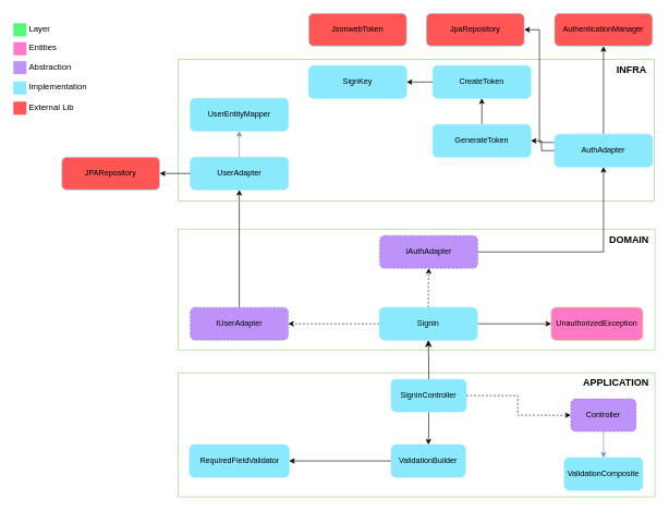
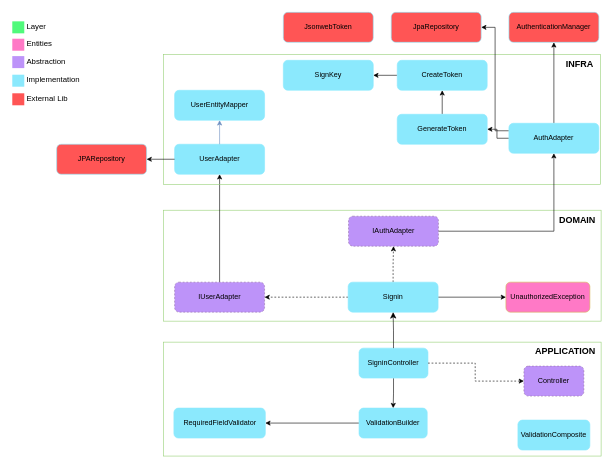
  <mxCell id="0" />
  <mxCell id="1" parent="0" />
  <mxCell id="2" value="" style="rounded=0;whiteSpace=wrap;html=1;strokeColor=#97D077;fillColor=none;" parent="1" vertex="1"><mxGeometry x="272" y="570" width="730" height="190" as="geometry" /></mxCell>
  <mxCell id="3" value="Controller" style="rounded=1;whiteSpace=wrap;html=1;strokeColor=#9673a6;fillColor=#BD93F9;dashed=1;" parent="1" vertex="1"><mxGeometry x="873.25" y="610" width="100" height="50" as="geometry" /></mxCell>
  <mxCell id="4" value="ValidationComposite" style="rounded=1;whiteSpace=wrap;html=1;strokeColor=#8BE9FD;fillColor=#8BE9FD;" parent="1" vertex="1"><mxGeometry x="863.25" y="700" width="120" height="50" as="geometry" /></mxCell>
  <mxCell id="5" value="" style="edgeStyle=orthogonalEdgeStyle;rounded=0;orthogonalLoop=1;jettySize=auto;html=1;" parent="1" source="6" target="34" edge="1"><mxGeometry relative="1" as="geometry" /></mxCell>
  <mxCell id="6" value="SigninController" style="rounded=1;whiteSpace=wrap;html=1;strokeColor=#8BE9FD;fillColor=#8BE9FD;" parent="1" vertex="1"><mxGeometry x="598.25" y="580" width="115" height="50" as="geometry" /></mxCell>
  <mxCell id="7" value="&lt;span style=&quot;font-size: 15px;&quot;&gt;&lt;b&gt;APPLICATION&lt;br&gt;&lt;/b&gt;&lt;/span&gt;" style="text;html=1;align=center;verticalAlign=middle;resizable=0;points=[];autosize=1;strokeColor=none;fillColor=none;" parent="1" vertex="1"><mxGeometry x="882" y="570" width="120" height="30" as="geometry" /></mxCell>
  <mxCell id="8" value="" style="rounded=0;whiteSpace=wrap;html=1;strokeColor=#97D077;fillColor=none;" parent="1" vertex="1"><mxGeometry x="272" y="350" width="730" height="185" as="geometry" /></mxCell>
  <mxCell id="9" value="&lt;span style=&quot;font-size: 15px;&quot;&gt;&lt;b&gt;DOMAIN&lt;/b&gt;&lt;/span&gt;" style="text;html=1;align=center;verticalAlign=middle;resizable=0;points=[];autosize=1;strokeColor=none;fillColor=none;" parent="1" vertex="1"><mxGeometry x="922" y="350" width="80" height="30" as="geometry" /></mxCell>
  <mxCell id="10" value="UnauthorizedException" style="rounded=1;whiteSpace=wrap;html=1;strokeColor=#d6b656;fillColor=#FF79C6;" parent="1" vertex="1"><mxGeometry x="843.25" y="470" width="140" height="50" as="geometry" /></mxCell>
  <mxCell id="11" value="" style="edgeStyle=orthogonalEdgeStyle;rounded=0;orthogonalLoop=1;jettySize=auto;html=1;" edge="1" parent="1" source="14" target="10"><mxGeometry relative="1" as="geometry" /></mxCell>
  <mxCell id="12" value="" style="edgeStyle=orthogonalEdgeStyle;rounded=0;orthogonalLoop=1;jettySize=auto;html=1;dashed=1;" edge="1" parent="1" source="14" target="26"><mxGeometry relative="1" as="geometry" /></mxCell>
  <mxCell id="13" value="" style="edgeStyle=orthogonalEdgeStyle;rounded=0;orthogonalLoop=1;jettySize=auto;html=1;dashed=1;" edge="1" parent="1" source="14" target="41"><mxGeometry relative="1" as="geometry" /></mxCell>
  <mxCell id="14" value="Signin" style="rounded=1;whiteSpace=wrap;html=1;strokeColor=#8BE9FD;fillColor=#8BE9FD;" parent="1" vertex="1"><mxGeometry x="580.13" y="470" width="150" height="50" as="geometry" /></mxCell>
  <mxCell id="15" value="" style="rounded=0;whiteSpace=wrap;html=1;strokeColor=none;strokeWidth=3;fillColor=#FF79C6;fontSize=13;fontColor=#F8F8F2;align=right;" parent="1" vertex="1"><mxGeometry x="20" y="64" width="20" height="20" as="geometry" /></mxCell>
  <mxCell id="16" value="&lt;font color=&quot;#000000&quot;&gt;Entities&lt;/font&gt;" style="text;html=1;resizable=0;points=[];autosize=1;align=left;verticalAlign=middle;spacingTop=-4;fontSize=13;fontColor=#F8F8F2;" parent="1" vertex="1"><mxGeometry x="42" y="64" width="70" height="20" as="geometry" /></mxCell>
  <mxCell id="17" value="" style="rounded=0;whiteSpace=wrap;html=1;strokeColor=none;strokeWidth=3;fillColor=#BD93F9;fontSize=13;fontColor=#F8F8F2;align=right;" parent="1" vertex="1"><mxGeometry x="20" y="93" width="20" height="20" as="geometry" /></mxCell>
  <mxCell id="18" value="&lt;font color=&quot;#000000&quot;&gt;Abstraction&lt;/font&gt;" style="text;html=1;resizable=0;points=[];autosize=1;align=left;verticalAlign=middle;spacingTop=-4;fontSize=13;fontColor=#F8F8F2;" parent="1" vertex="1"><mxGeometry x="42" y="93" width="90" height="20" as="geometry" /></mxCell>
  <mxCell id="19" value="" style="rounded=0;whiteSpace=wrap;html=1;strokeColor=none;strokeWidth=3;fillColor=#8BE9FD;fontSize=13;fontColor=#F8F8F2;align=right;" parent="1" vertex="1"><mxGeometry x="20" y="124" width="20" height="20" as="geometry" /></mxCell>
  <mxCell id="20" value="&lt;font color=&quot;#000000&quot;&gt;Implementation&lt;/font&gt;" style="text;html=1;resizable=0;points=[];autosize=1;align=left;verticalAlign=middle;spacingTop=-4;fontSize=13;fontColor=#F8F8F2;" parent="1" vertex="1"><mxGeometry x="42" y="124" width="110" height="20" as="geometry" /></mxCell>
  <mxCell id="21" value="" style="rounded=0;whiteSpace=wrap;html=1;strokeColor=none;strokeWidth=3;fillColor=#50FA7B;fontSize=13;fontColor=#F8F8F2;align=right;" parent="1" vertex="1"><mxGeometry x="20" y="35" width="20" height="20" as="geometry" /></mxCell>
  <mxCell id="22" value="&lt;font color=&quot;#000000&quot;&gt;Layer&lt;/font&gt;" style="text;html=1;resizable=0;points=[];autosize=1;align=left;verticalAlign=middle;spacingTop=-4;fontSize=13;fontColor=#F8F8F2;strokeColor=none;" parent="1" vertex="1"><mxGeometry x="42" y="35" width="60" height="20" as="geometry" /></mxCell>
  <mxCell id="23" value="" style="rounded=0;whiteSpace=wrap;html=1;strokeColor=none;strokeWidth=3;fillColor=#FF5555;fontSize=13;fontColor=#F8F8F2;align=right;" parent="1" vertex="1"><mxGeometry x="20" y="155" width="20" height="20" as="geometry" /></mxCell>
  <mxCell id="24" value="&lt;font color=&quot;#000000&quot;&gt;External Lib&lt;/font&gt;" style="text;html=1;resizable=0;points=[];autosize=1;align=left;verticalAlign=middle;spacingTop=-4;fontSize=13;fontColor=#F8F8F2;" parent="1" vertex="1"><mxGeometry x="42" y="155" width="90" height="20" as="geometry" /></mxCell>
  <mxCell id="25" value="" style="edgeStyle=orthogonalEdgeStyle;rounded=0;orthogonalLoop=1;jettySize=auto;html=1;entryX=0.5;entryY=1;entryDx=0;entryDy=0;" edge="1" parent="1" source="26" target="29"><mxGeometry relative="1" as="geometry"><mxPoint x="365.75" y="390" as="targetPoint" /></mxGeometry></mxCell>
  <mxCell id="26" value="IUserAdapter" style="rounded=1;whiteSpace=wrap;html=1;strokeColor=#9673a6;fillColor=#BD93F9;dashed=1;" parent="1" vertex="1"><mxGeometry x="290.75" y="470" width="150" height="50" as="geometry" /></mxCell>
  <mxCell id="27" value="" style="rounded=0;whiteSpace=wrap;html=1;strokeColor=#97D077;fillColor=none;" parent="1" vertex="1"><mxGeometry x="272" y="90" width="728.75" height="217" as="geometry" /></mxCell>
  <mxCell id="28" value="" style="edgeStyle=elbowEdgeStyle;elbow=vertical;endArrow=classic;html=1;curved=0;rounded=0;endSize=8;startSize=8;exitX=0.5;exitY=0;exitDx=0;exitDy=0;entryX=0.5;entryY=1;entryDx=0;entryDy=0;strokeColor=#000000;" parent="1" source="6" target="14" edge="1"><mxGeometry width="50" height="50" relative="1" as="geometry"><mxPoint x="762" y="320" as="sourcePoint" /><mxPoint x="812" y="270" as="targetPoint" /></mxGeometry></mxCell>
  <mxCell id="29" value="UserAdapter" style="rounded=1;whiteSpace=wrap;html=1;strokeColor=#8BE9FD;fillColor=#8BE9FD;" parent="1" vertex="1"><mxGeometry x="290.75" y="240" width="150" height="50" as="geometry" /></mxCell>
  <mxCell id="30" value="&lt;b style=&quot;border-color: var(--border-color);&quot;&gt;&lt;font style=&quot;border-color: var(--border-color); font-size: 15px;&quot;&gt;INFRA&lt;br&gt;&lt;/font&gt;&lt;/b&gt;" style="text;html=1;align=center;verticalAlign=middle;resizable=0;points=[];autosize=1;strokeColor=none;fillColor=none;" parent="1" vertex="1"><mxGeometry x="930.75" y="90" width="70" height="30" as="geometry" /></mxCell>
  <mxCell id="31" value="UserEntityMapper" style="rounded=1;whiteSpace=wrap;html=1;strokeColor=#8BE9FD;fillColor=#8BE9FD;" parent="1" vertex="1"><mxGeometry x="290.75" y="150" width="150" height="50" as="geometry" /></mxCell>
  <mxCell id="32" value="" style="endArrow=classic;html=1;rounded=0;entryX=0.5;entryY=1;entryDx=0;entryDy=0;fillColor=#dae8fc;strokeColor=#6c8ebf;exitX=0.5;exitY=0;exitDx=0;exitDy=0;" parent="1" source="29" target="31" edge="1"><mxGeometry width="50" height="50" relative="1" as="geometry"><mxPoint x="774.49" y="140" as="sourcePoint" /><mxPoint x="774.49" y="40" as="targetPoint" /></mxGeometry></mxCell>
  <mxCell id="33" value="" style="edgeStyle=orthogonalEdgeStyle;rounded=0;orthogonalLoop=1;jettySize=auto;html=1;entryX=1;entryY=0.5;entryDx=0;entryDy=0;" edge="1" parent="1" source="34" target="35"><mxGeometry relative="1" as="geometry"><mxPoint x="518.25" y="705" as="targetPoint" /></mxGeometry></mxCell>
  <mxCell id="34" value="ValidationBuilder" style="rounded=1;whiteSpace=wrap;html=1;strokeColor=#8BE9FD;fillColor=#8BE9FD;" parent="1" vertex="1"><mxGeometry x="598.25" y="680" width="113.75" height="50" as="geometry" /></mxCell>
  <mxCell id="35" value="RequiredFieldValidator" style="rounded=1;whiteSpace=wrap;html=1;strokeColor=#8BE9FD;fillColor=#8BE9FD;" parent="1" vertex="1"><mxGeometry x="289.5" y="680" width="152.5" height="50" as="geometry" /></mxCell>
  <mxCell id="36" value="" style="endArrow=classic;html=1;rounded=0;exitX=1;exitY=0.5;exitDx=0;exitDy=0;entryX=0;entryY=0.5;entryDx=0;entryDy=0;dashed=1;fillColor=#dae8fc;strokeColor=#000000;" parent="1" source="6" target="3" edge="1"><mxGeometry width="50" height="50" relative="1" as="geometry"><mxPoint x="912" y="670" as="sourcePoint" /><mxPoint x="962" y="620" as="targetPoint" /><Array as="points"><mxPoint x="792" y="605" /><mxPoint x="792" y="635" /></Array></mxGeometry></mxCell>
- <mxCell id="37" value="" style="endArrow=classic;html=1;rounded=0;exitX=0.5;exitY=1;exitDx=0;exitDy=0;entryX=0.5;entryY=0;entryDx=0;entryDy=0;fillColor=#dae8fc;strokeColor=#6c8ebf;" parent="1" source="3" target="4" edge="1"><mxGeometry width="50" height="50" relative="1" as="geometry"><mxPoint x="792" y="670" as="sourcePoint" /><mxPoint x="842" y="620" as="targetPoint" /></mxGeometry></mxCell>
  <mxCell id="38" value="JPARepository" style="rounded=1;whiteSpace=wrap;html=1;strokeColor=#8BE9FD;fillColor=#FF5555;" parent="1" vertex="1"><mxGeometry x="94" y="240" width="150" height="50" as="geometry" /></mxCell>
  <mxCell id="39" value="" style="endArrow=classic;html=1;rounded=0;entryX=1;entryY=0.5;entryDx=0;entryDy=0;exitX=0;exitY=0.5;exitDx=0;exitDy=0;fillColor=#dae8fc;strokeColor=#000000;" parent="1" source="29" target="38" edge="1"><mxGeometry width="50" height="50" relative="1" as="geometry"><mxPoint x="692" y="270" as="sourcePoint" /><mxPoint x="742" y="220" as="targetPoint" /></mxGeometry></mxCell>
  <mxCell id="40" value="" style="edgeStyle=orthogonalEdgeStyle;rounded=0;orthogonalLoop=1;jettySize=auto;html=1;entryX=0.5;entryY=1;entryDx=0;entryDy=0;" edge="1" parent="1" source="41" target="45"><mxGeometry relative="1" as="geometry"><mxPoint x="810.75" y="385" as="targetPoint" /></mxGeometry></mxCell>
  <mxCell id="41" value="IAuthAdapter" style="rounded=1;whiteSpace=wrap;html=1;strokeColor=#9673a6;fillColor=#BD93F9;dashed=1;" parent="1" vertex="1"><mxGeometry x="580.75" y="360" width="150" height="50" as="geometry" /></mxCell>
  <mxCell id="42" value="" style="edgeStyle=orthogonalEdgeStyle;rounded=0;orthogonalLoop=1;jettySize=auto;html=1;entryX=1;entryY=0.5;entryDx=0;entryDy=0;exitX=0;exitY=0.25;exitDx=0;exitDy=0;" edge="1" parent="1" source="45" target="53"><mxGeometry relative="1" as="geometry" /></mxCell>
  <mxCell id="43" value="" style="edgeStyle=orthogonalEdgeStyle;rounded=0;orthogonalLoop=1;jettySize=auto;html=1;" edge="1" parent="1" source="45" target="48"><mxGeometry relative="1" as="geometry" /></mxCell>
  <mxCell id="44" value="" style="edgeStyle=orthogonalEdgeStyle;rounded=0;orthogonalLoop=1;jettySize=auto;html=1;" edge="1" parent="1" source="45" target="47"><mxGeometry relative="1" as="geometry" /></mxCell>
  <mxCell id="45" value="AuthAdapter" style="rounded=1;whiteSpace=wrap;html=1;strokeColor=#8BE9FD;fillColor=#8BE9FD;" parent="1" vertex="1"><mxGeometry x="848.25" y="205" width="150" height="50" as="geometry" /></mxCell>
  <mxCell id="46" value="" style="edgeStyle=orthogonalEdgeStyle;rounded=0;orthogonalLoop=1;jettySize=auto;html=1;" parent="1" source="47" target="50" edge="1"><mxGeometry relative="1" as="geometry" /></mxCell>
  <mxCell id="47" value="GenerateToken" style="rounded=1;whiteSpace=wrap;html=1;strokeColor=#8BE9FD;fillColor=#8BE9FD;" parent="1" vertex="1"><mxGeometry x="662" y="190" width="150" height="50" as="geometry" /></mxCell>
  <mxCell id="48" value="AuthenticationManager" style="rounded=1;whiteSpace=wrap;html=1;strokeColor=#8BE9FD;fillColor=#FF5555;" parent="1" vertex="1"><mxGeometry x="848.25" y="20" width="150" height="50" as="geometry" /></mxCell>
  <mxCell id="49" value="" style="edgeStyle=orthogonalEdgeStyle;rounded=0;orthogonalLoop=1;jettySize=auto;html=1;" edge="1" parent="1" source="50" target="51"><mxGeometry relative="1" as="geometry" /></mxCell>
  <mxCell id="50" value="CreateToken" style="rounded=1;whiteSpace=wrap;html=1;strokeColor=#8BE9FD;fillColor=#8BE9FD;" parent="1" vertex="1"><mxGeometry x="662" y="100" width="150" height="50" as="geometry" /></mxCell>
  <mxCell id="51" value="SignKey" style="rounded=1;whiteSpace=wrap;html=1;strokeColor=#8BE9FD;fillColor=#8BE9FD;" parent="1" vertex="1"><mxGeometry x="472" y="100" width="150" height="50" as="geometry" /></mxCell>
  <mxCell id="52" value="JsonwebToken" style="rounded=1;whiteSpace=wrap;html=1;strokeColor=#8BE9FD;fillColor=#FF5555;" parent="1" vertex="1"><mxGeometry x="472" y="20" width="150" height="50" as="geometry" /></mxCell>
  <mxCell id="53" value="JpaRepository" style="rounded=1;whiteSpace=wrap;html=1;strokeColor=#8BE9FD;fillColor=#FF5555;" vertex="1" parent="1"><mxGeometry x="652" y="20" width="150" height="50" as="geometry" /></mxCell>
